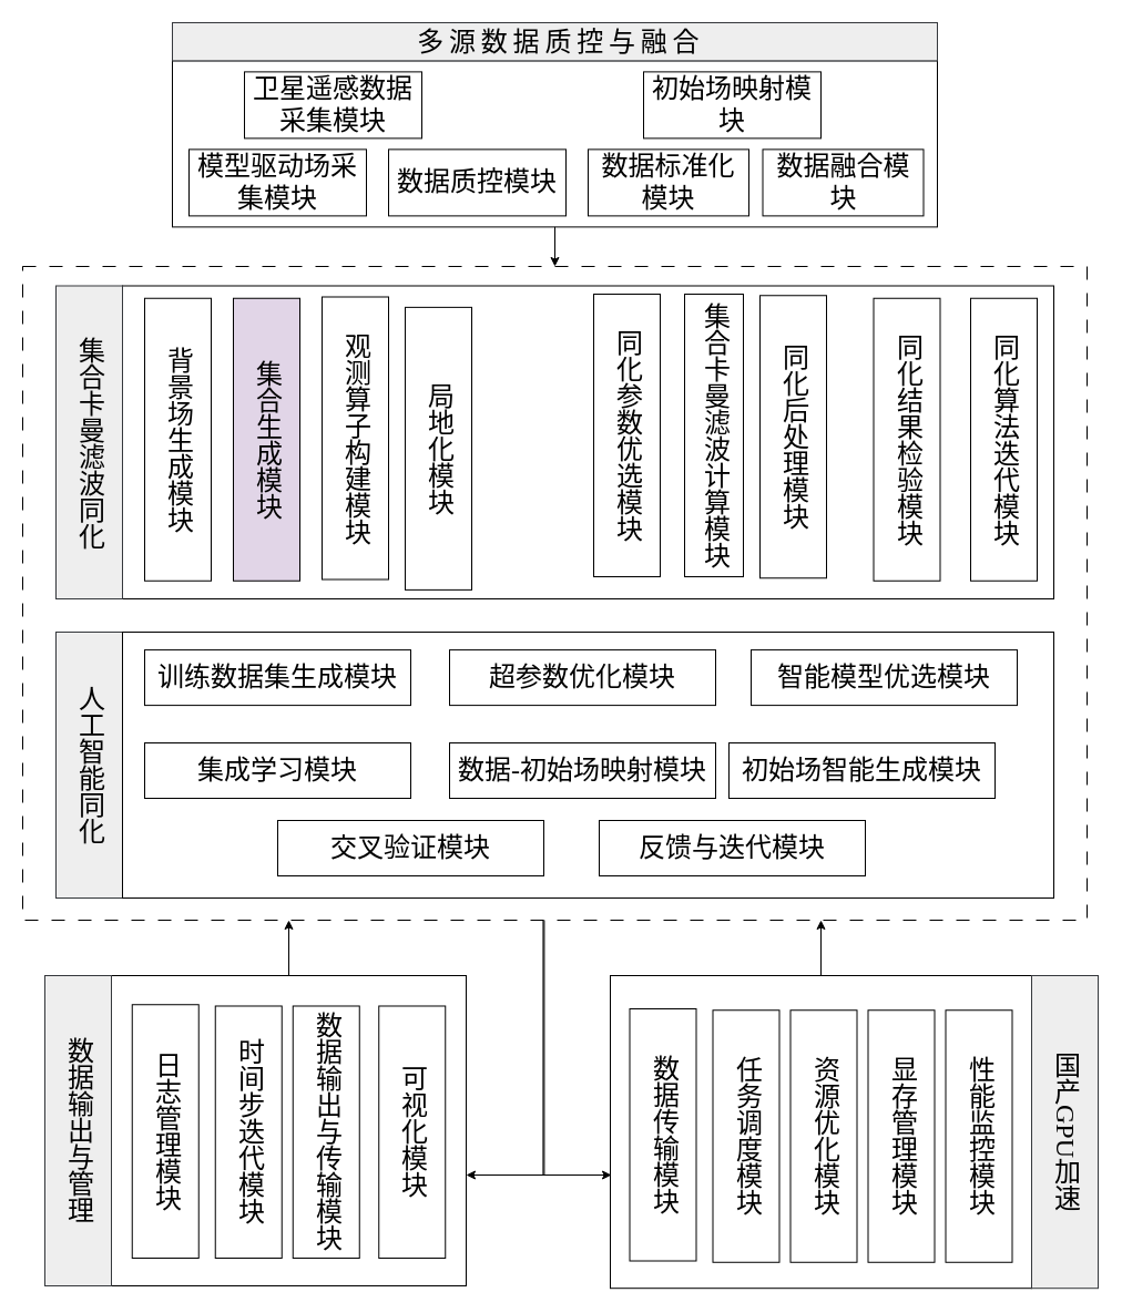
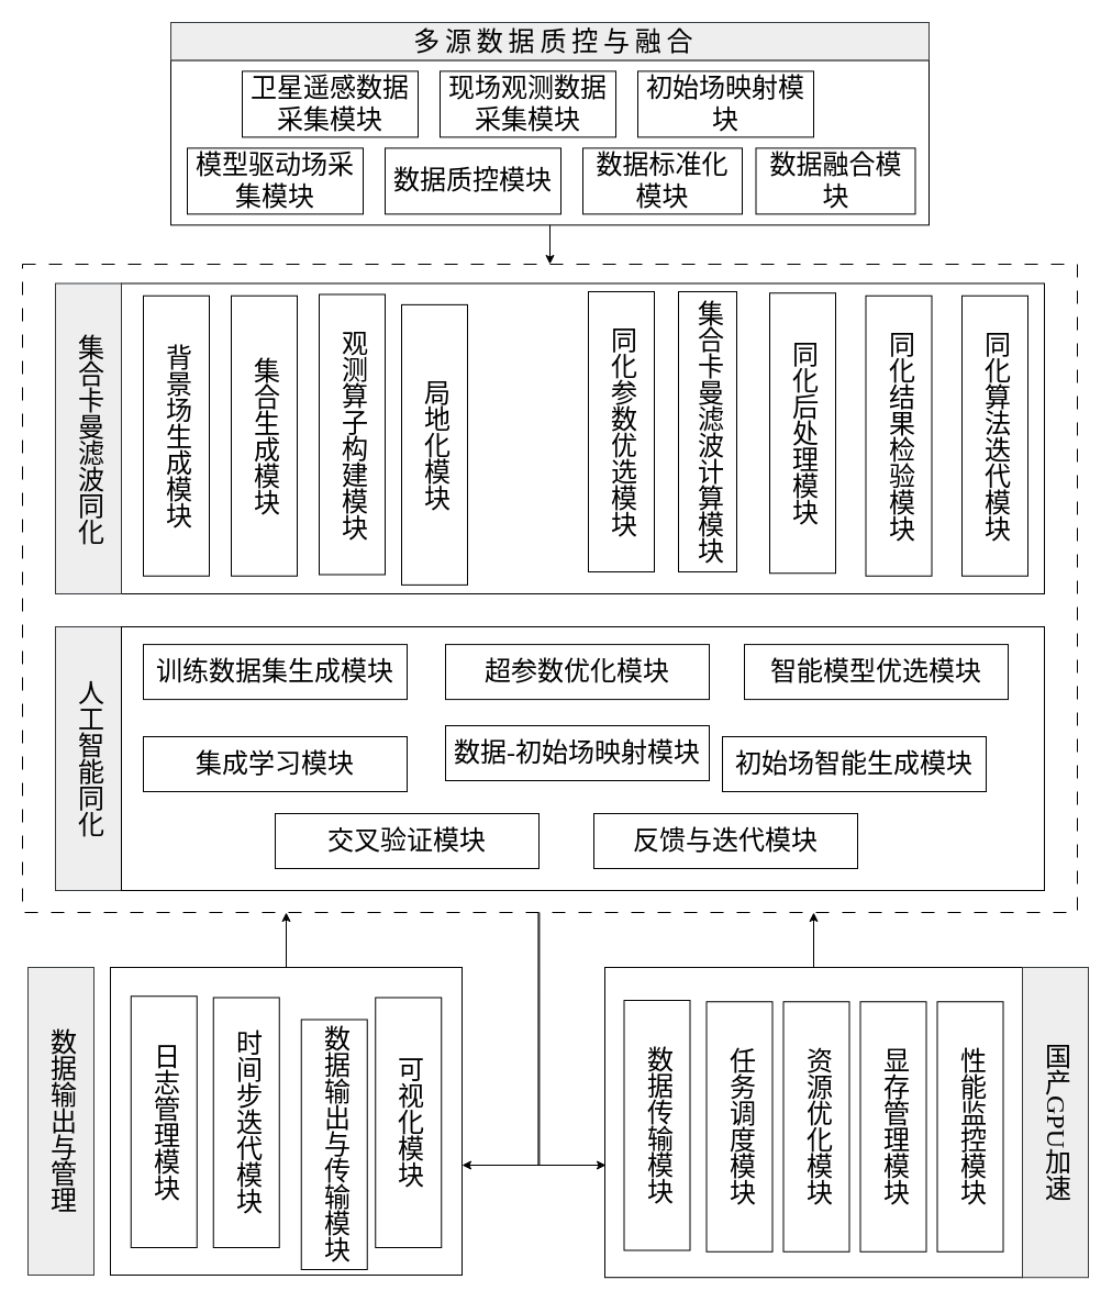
  <mxCell id="0" />
  <mxCell id="1" parent="0" />
  <mxCell id="2" value="" style="rounded=0;whiteSpace=wrap;html=1;fillColor=none;strokeColor=#000000;" vertex="1" parent="1"><mxGeometry x="550" y="880" width="380" height="282.2" as="geometry" /></mxCell>
  <mxCell id="3" style="edgeStyle=orthogonalEdgeStyle;rounded=0;orthogonalLoop=1;jettySize=auto;html=1;exitX=0.489;exitY=1;exitDx=0;exitDy=0;exitPerimeter=0;" edge="1" parent="1" source="4"><mxGeometry relative="1" as="geometry"><mxPoint x="551" y="1060" as="targetPoint" /><Array as="points"><mxPoint x="489" y="1060" /><mxPoint x="551" y="1060" /></Array></mxGeometry></mxCell>
  <mxCell id="4" value="" style="rounded=0;whiteSpace=wrap;html=1;fillColor=none;dashed=1;dashPattern=12 12;" vertex="1" parent="1"><mxGeometry x="20" y="240" width="960" height="590" as="geometry" /></mxCell>
  <mxCell id="5" value="" style="rounded=0;whiteSpace=wrap;html=1;fillColor=none;strokeColor=#000000;fontColor=#000000;" vertex="1" parent="1"><mxGeometry x="155" y="54.38" width="690" height="150" as="geometry" /></mxCell>
  <mxCell id="6" value="&lt;p style=&quot;margin-top: 0pt; margin-bottom: 0pt; margin-left: 0in; direction: ltr; unicode-bidi: embed; word-break: normal;&quot;&gt;&lt;font face=&quot;宋体&quot;&gt;&lt;span style=&quot;font-size: 24px;&quot;&gt;卫星遥感数据采集模块&lt;/span&gt;&lt;/font&gt;&lt;/p&gt;" style="rounded=0;whiteSpace=wrap;html=1;" vertex="1" parent="1"><mxGeometry x="220" y="64.38" width="160" height="60" as="geometry" /></mxCell>
+ <mxCell id="7" value="&lt;p style=&quot;margin-top: 0pt; margin-bottom: 0pt; margin-left: 0in; direction: ltr; unicode-bidi: embed; word-break: normal;&quot;&gt;&lt;font face=&quot;宋体&quot;&gt;&lt;span style=&quot;font-size: 24px;&quot;&gt;现场观测数据采集模块&lt;/span&gt;&lt;/font&gt;&lt;/p&gt;" style="rounded=0;whiteSpace=wrap;html=1;" vertex="1" parent="1"><mxGeometry x="400" y="64.38" width="160" height="60" as="geometry" /></mxCell>
  <mxCell id="8" value="&lt;p style=&quot;margin-top: 0pt; margin-bottom: 0pt; margin-left: 0in; direction: ltr; unicode-bidi: embed; word-break: normal;&quot;&gt;&lt;font face=&quot;宋体&quot;&gt;&lt;span style=&quot;font-size: 24px;&quot;&gt;初始场映射模块&lt;/span&gt;&lt;/font&gt;&lt;/p&gt;" style="rounded=0;whiteSpace=wrap;html=1;" vertex="1" parent="1"><mxGeometry x="580" y="64.38" width="160" height="60" as="geometry" /></mxCell>
  <mxCell id="9" value="&lt;p style=&quot;margin-top: 0pt; margin-bottom: 0pt; margin-left: 0in; direction: ltr; unicode-bidi: embed; word-break: normal;&quot;&gt;&lt;font face=&quot;宋体&quot;&gt;&lt;span style=&quot;font-size: 24px;&quot;&gt;模型驱动场采集模块&lt;/span&gt;&lt;/font&gt;&lt;/p&gt;" style="rounded=0;whiteSpace=wrap;html=1;" vertex="1" parent="1"><mxGeometry x="170" y="134.38" width="160" height="60" as="geometry" /></mxCell>
  <mxCell id="10" value="&lt;p style=&quot;margin-top: 0pt; margin-bottom: 0pt; margin-left: 0in; direction: ltr; unicode-bidi: embed; word-break: normal;&quot;&gt;&lt;font face=&quot;宋体&quot;&gt;&lt;span style=&quot;font-size: 24px;&quot;&gt;数据质控模块&lt;/span&gt;&lt;/font&gt;&lt;/p&gt;" style="rounded=0;whiteSpace=wrap;html=1;" vertex="1" parent="1"><mxGeometry x="350" y="134.38" width="160" height="60" as="geometry" /></mxCell>
  <mxCell id="11" value="&lt;p style=&quot;margin-top: 0pt; margin-bottom: 0pt; margin-left: 0in; direction: ltr; unicode-bidi: embed; word-break: normal;&quot;&gt;&lt;font face=&quot;宋体&quot;&gt;&lt;span style=&quot;font-size: 24px;&quot;&gt;数据标准化模块&lt;/span&gt;&lt;/font&gt;&lt;/p&gt;" style="rounded=0;whiteSpace=wrap;html=1;" vertex="1" parent="1"><mxGeometry x="530" y="134.38" width="145" height="60" as="geometry" /></mxCell>
  <mxCell id="12" value="" style="endArrow=classic;html=1;rounded=0;exitX=0.5;exitY=1;exitDx=0;exitDy=0;entryX=0.5;entryY=0;entryDx=0;entryDy=0;" edge="1" parent="1" source="5" target="4"><mxGeometry relative="1" as="geometry"><mxPoint x="130" y="350" as="sourcePoint" /><mxPoint x="270" y="250" as="targetPoint" /></mxGeometry></mxCell>
  <mxCell id="13" value="&lt;font face=&quot;宋体&quot;&gt;&lt;span style=&quot;font-size: 24px;&quot;&gt;多源数据质控与融合&lt;/span&gt;&lt;/font&gt;" style="rounded=0;whiteSpace=wrap;html=1;textDirection=vertical-lr;fillColor=#eeeeee;strokeColor=#36393d;" vertex="1" parent="1"><mxGeometry x="155" y="20" width="690" height="34.38" as="geometry" /></mxCell>
  <mxCell id="14" value="" style="rounded=0;whiteSpace=wrap;html=1;fillColor=none;strokeColor=#000000;" vertex="1" parent="1"><mxGeometry x="110" y="257.5" width="840" height="282.5" as="geometry" /></mxCell>
  <mxCell id="15" value="&lt;span style=&quot;line-height: 18px; font-family: 宋体;&quot;&gt;&lt;font style=&quot;font-size: 24px;&quot;&gt;集合卡曼滤波同化&lt;/font&gt;&lt;/span&gt;" style="rounded=0;whiteSpace=wrap;html=1;textDirection=vertical-lr;align=center;fillColor=#eeeeee;strokeColor=#36393d;" vertex="1" parent="1"><mxGeometry x="50" y="257.5" width="60" height="282.5" as="geometry" /></mxCell>
- <mxCell id="16" value="&lt;span style=&quot;line-height: 18px; font-family: 宋体;&quot;&gt;&lt;font style=&quot;font-size: 24px;&quot;&gt;集合生成模块&lt;/font&gt;&lt;/span&gt;" style="rounded=0;whiteSpace=wrap;html=1;textDirection=vertical-lr;align=center;fillColor=#e1d5e7;" vertex="1" parent="1"><mxGeometry x="210" y="268.75" width="60" height="255" as="geometry" /></mxCell>
+ <mxCell id="16" value="&lt;span style=&quot;line-height: 18px; font-family: 宋体;&quot;&gt;&lt;font style=&quot;font-size: 24px;&quot;&gt;集合生成模块&lt;/font&gt;&lt;/span&gt;" style="rounded=0;whiteSpace=wrap;html=1;textDirection=vertical-lr;align=center;" vertex="1" parent="1"><mxGeometry x="210" y="268.75" width="60" height="255" as="geometry" /></mxCell>
  <mxCell id="17" value="&lt;span style=&quot;line-height: 18px; font-family: 宋体;&quot;&gt;&lt;font style=&quot;font-size: 24px;&quot;&gt;观测算子构建模块&lt;/font&gt;&lt;/span&gt;" style="rounded=0;whiteSpace=wrap;html=1;textDirection=vertical-lr;align=center;" vertex="1" parent="1"><mxGeometry x="290" y="267.5" width="60" height="255" as="geometry" /></mxCell>
  <mxCell id="18" value="&lt;span style=&quot;line-height: 18px; font-family: 宋体;&quot;&gt;&lt;font style=&quot;font-size: 24px;&quot;&gt;局地化模块&lt;/font&gt;&lt;/span&gt;" style="rounded=0;whiteSpace=wrap;html=1;textDirection=vertical-lr;align=center;" vertex="1" parent="1"><mxGeometry x="365" y="276.88" width="60" height="255" as="geometry" /></mxCell>
  <mxCell id="19" value="&lt;span style=&quot;line-height: 18px; font-family: 宋体;&quot;&gt;&lt;font style=&quot;font-size: 24px;&quot;&gt;背景场生成模块&lt;/font&gt;&lt;/span&gt;" style="rounded=0;whiteSpace=wrap;html=1;textDirection=vertical-lr;align=center;" vertex="1" parent="1"><mxGeometry x="130" y="268.75" width="60" height="255" as="geometry" /></mxCell>
  <mxCell id="20" value="&lt;span style=&quot;line-height: 18px; font-family: 宋体;&quot;&gt;&lt;font style=&quot;font-size: 24px;&quot;&gt;人工智能同化&lt;/font&gt;&lt;/span&gt;" style="rounded=0;whiteSpace=wrap;html=1;textDirection=vertical-lr;align=center;fillColor=#eeeeee;strokeColor=#36393d;" vertex="1" parent="1"><mxGeometry x="50" y="570" width="60" height="240" as="geometry" /></mxCell>
  <mxCell id="21" value="" style="rounded=0;whiteSpace=wrap;html=1;fillColor=none;strokeColor=#000000;" vertex="1" parent="1"><mxGeometry x="110" y="570" width="840" height="240" as="geometry" /></mxCell>
  <mxCell id="22" value="&lt;p style=&quot;margin-top: 0pt; margin-bottom: 0pt; margin-left: 0in; direction: ltr; unicode-bidi: embed; word-break: normal;&quot;&gt;&lt;font face=&quot;宋体&quot;&gt;&lt;span style=&quot;font-size: 24px;&quot;&gt;训练数据集生成模块&lt;/span&gt;&lt;/font&gt;&lt;/p&gt;" style="rounded=0;whiteSpace=wrap;html=1;" vertex="1" parent="1"><mxGeometry x="130" y="586.1" width="240" height="50" as="geometry" /></mxCell>
  <mxCell id="23" value="&lt;p style=&quot;margin-top: 0pt; margin-bottom: 0pt; margin-left: 0in; direction: ltr; unicode-bidi: embed; word-break: normal;&quot;&gt;&lt;font face=&quot;宋体&quot;&gt;&lt;span style=&quot;font-size: 24px;&quot;&gt;交叉验证模块&lt;/span&gt;&lt;/font&gt;&lt;/p&gt;" style="rounded=0;whiteSpace=wrap;html=1;" vertex="1" parent="1"><mxGeometry x="250" y="740" width="240" height="50" as="geometry" /></mxCell>
  <mxCell id="24" value="&lt;p style=&quot;margin-top: 0pt; margin-bottom: 0pt; margin-left: 0in; direction: ltr; unicode-bidi: embed; word-break: normal;&quot;&gt;&lt;font face=&quot;宋体&quot;&gt;&lt;span style=&quot;font-size: 24px;&quot;&gt;集成学习模块&lt;/span&gt;&lt;/font&gt;&lt;/p&gt;" style="rounded=0;whiteSpace=wrap;html=1;" vertex="1" parent="1"><mxGeometry x="130" y="670" width="240" height="50" as="geometry" /></mxCell>
  <mxCell id="25" value="&lt;span style=&quot;line-height: 18px; font-family: 宋体;&quot;&gt;&lt;font style=&quot;font-size: 24px;&quot;&gt;国产GPU加速&lt;/font&gt;&lt;/span&gt;" style="rounded=0;whiteSpace=wrap;html=1;textDirection=vertical-lr;align=center;fillColor=#eeeeee;strokeColor=#36393d;" vertex="1" parent="1"><mxGeometry x="930" y="880" width="60" height="282.2" as="geometry" /></mxCell>
  <mxCell id="26" value="&lt;span style=&quot;line-height: 18px; font-family: 宋体;&quot;&gt;&lt;font style=&quot;font-size: 24px;&quot;&gt;显存管理模块&lt;/font&gt;&lt;/span&gt;" style="rounded=0;whiteSpace=wrap;html=1;textDirection=vertical-lr;align=center;" vertex="1" parent="1"><mxGeometry x="782.5" y="911.25" width="60" height="227.51" as="geometry" /></mxCell>
  <mxCell id="27" value="&lt;span style=&quot;line-height: 18px; font-family: 宋体;&quot;&gt;&lt;font style=&quot;font-size: 24px;&quot;&gt;性能监控模块&lt;/font&gt;&lt;/span&gt;" style="rounded=0;whiteSpace=wrap;html=1;textDirection=vertical-lr;align=center;" vertex="1" parent="1"><mxGeometry x="852.5" y="911.25" width="60" height="227.51" as="geometry" /></mxCell>
  <mxCell id="28" value="&lt;span style=&quot;line-height: 18px; font-family: 宋体;&quot;&gt;&lt;font style=&quot;font-size: 24px;&quot;&gt;资源优化模块&lt;/font&gt;&lt;/span&gt;" style="rounded=0;whiteSpace=wrap;html=1;textDirection=vertical-lr;align=center;" vertex="1" parent="1"><mxGeometry x="712.5" y="911.25" width="60" height="227.51" as="geometry" /></mxCell>
  <mxCell id="29" value="&lt;span style=&quot;line-height: 18px; font-family: 宋体;&quot;&gt;&lt;font style=&quot;font-size: 24px;&quot;&gt;任务调度模块&lt;/font&gt;&lt;/span&gt;" style="rounded=0;whiteSpace=wrap;html=1;textDirection=vertical-lr;align=center;" vertex="1" parent="1"><mxGeometry x="642.5" y="911.25" width="60" height="227.51" as="geometry" /></mxCell>
  <mxCell id="30" value="&lt;span style=&quot;line-height: 18px; font-family: 宋体;&quot;&gt;&lt;font style=&quot;font-size: 24px;&quot;&gt;数据传输模块&lt;/font&gt;&lt;/span&gt;" style="rounded=0;whiteSpace=wrap;html=1;textDirection=vertical-lr;align=center;" vertex="1" parent="1"><mxGeometry x="567.5" y="910" width="60" height="227.51" as="geometry" /></mxCell>
  <mxCell id="31" value="" style="rounded=0;whiteSpace=wrap;html=1;fillColor=none;strokeColor=#000000;" vertex="1" parent="1"><mxGeometry x="100" y="880" width="320" height="280" as="geometry" /></mxCell>
  <mxCell id="32" value="&lt;span style=&quot;line-height: 18px; font-family: 宋体;&quot;&gt;&lt;font style=&quot;font-size: 24px;&quot;&gt;日志管理模块&lt;/font&gt;&lt;/span&gt;" style="rounded=0;whiteSpace=wrap;html=1;textDirection=vertical-lr;align=center;" vertex="1" parent="1"><mxGeometry x="118.75" y="906.24" width="60" height="228.76" as="geometry" /></mxCell>
  <mxCell id="33" value="&lt;span style=&quot;line-height: 18px; font-family: 宋体;&quot;&gt;&lt;font style=&quot;font-size: 24px;&quot;&gt;时间步迭代模块&lt;/font&gt;&lt;/span&gt;" style="rounded=0;whiteSpace=wrap;html=1;textDirection=vertical-lr;align=center;" vertex="1" parent="1"><mxGeometry x="193.75" y="907.49" width="60" height="227.51" as="geometry" /></mxCell>
- <mxCell id="34" value="&lt;span style=&quot;line-height: 18px; font-family: 宋体;&quot;&gt;&lt;font style=&quot;font-size: 24px;&quot;&gt;数据输出与传输模块&lt;/font&gt;&lt;/span&gt;" style="rounded=0;whiteSpace=wrap;html=1;textDirection=vertical-lr;align=center;" vertex="1" parent="1"><mxGeometry x="263.75" y="907.49" width="60" height="227.51" as="geometry" /></mxCell>
- <mxCell id="35" value="&lt;span style=&quot;line-height: 18px; font-family: 宋体;&quot;&gt;&lt;font style=&quot;font-size: 24px;&quot;&gt;数据输出与管理&lt;/font&gt;&lt;/span&gt;" style="rounded=0;whiteSpace=wrap;html=1;textDirection=vertical-lr;align=center;fillColor=#eeeeee;strokeColor=#36393d;" vertex="1" parent="1"><mxGeometry x="40" y="880" width="60" height="280" as="geometry" /></mxCell>
+ <mxCell id="34" value="&lt;span style=&quot;line-height: 18px; font-family: 宋体;&quot;&gt;&lt;font style=&quot;font-size: 24px;&quot;&gt;数据输出与传输模块&lt;/font&gt;&lt;/span&gt;" style="rounded=0;whiteSpace=wrap;html=1;textDirection=vertical-lr;align=center;" vertex="1" parent="1"><mxGeometry x="273.75" y="927.49" width="60" height="227.51" as="geometry" /></mxCell>
+ <mxCell id="35" value="&lt;span style=&quot;line-height: 18px; font-family: 宋体;&quot;&gt;&lt;font style=&quot;font-size: 24px;&quot;&gt;数据输出与管理&lt;/font&gt;&lt;/span&gt;" style="rounded=0;whiteSpace=wrap;html=1;textDirection=vertical-lr;align=center;fillColor=#eeeeee;strokeColor=#36393d;" vertex="1" parent="1"><mxGeometry x="25" y="880" width="60" height="280" as="geometry" /></mxCell>
  <mxCell id="36" value="&lt;p style=&quot;margin-top: 0pt; margin-bottom: 0pt; margin-left: 0in; direction: ltr; unicode-bidi: embed; word-break: normal;&quot;&gt;&lt;font face=&quot;宋体&quot;&gt;&lt;span style=&quot;font-size: 24px;&quot;&gt;数据融合模块&lt;/span&gt;&lt;/font&gt;&lt;/p&gt;" style="rounded=0;whiteSpace=wrap;html=1;" vertex="1" parent="1"><mxGeometry x="687.5" y="134.38" width="145" height="60" as="geometry" /></mxCell>
  <mxCell id="37" value="&lt;span style=&quot;line-height: 18px; font-family: 宋体;&quot;&gt;&lt;font style=&quot;font-size: 24px;&quot;&gt;同化参数优选模块&lt;/font&gt;&lt;/span&gt;" style="rounded=0;whiteSpace=wrap;html=1;textDirection=vertical-lr;align=center;" vertex="1" parent="1"><mxGeometry x="535" y="265" width="60" height="255" as="geometry" /></mxCell>
  <mxCell id="38" value="&lt;span style=&quot;line-height: 18px; font-family: 宋体;&quot;&gt;&lt;font style=&quot;font-size: 24px;&quot;&gt;集合卡曼滤波计算模块&lt;/font&gt;&lt;/span&gt;" style="rounded=0;whiteSpace=wrap;html=1;textDirection=vertical-lr;align=center;" vertex="1" parent="1"><mxGeometry x="617" y="265" width="53" height="255" as="geometry" /></mxCell>
- <mxCell id="39" value="&lt;span style=&quot;line-height: 18px; font-family: 宋体;&quot;&gt;&lt;font style=&quot;font-size: 24px;&quot;&gt;同化后处理模块&lt;/font&gt;&lt;/span&gt;" style="rounded=0;whiteSpace=wrap;html=1;textDirection=vertical-lr;align=center;" vertex="1" parent="1"><mxGeometry x="685" y="266.25" width="60" height="255" as="geometry" /></mxCell>
+ <mxCell id="39" value="&lt;span style=&quot;line-height: 18px; font-family: 宋体;&quot;&gt;&lt;font style=&quot;font-size: 24px;&quot;&gt;同化后处理模块&lt;/font&gt;&lt;/span&gt;" style="rounded=0;whiteSpace=wrap;html=1;textDirection=vertical-lr;align=center;" vertex="1" parent="1"><mxGeometry x="700" y="266.25" width="60" height="255" as="geometry" /></mxCell>
  <mxCell id="40" value="&lt;span style=&quot;line-height: 18px; font-family: 宋体;&quot;&gt;&lt;font style=&quot;font-size: 24px;&quot;&gt;同化结果检验模块&lt;/font&gt;&lt;/span&gt;" style="rounded=0;whiteSpace=wrap;html=1;textDirection=vertical-lr;align=center;" vertex="1" parent="1"><mxGeometry x="787.5" y="268.75" width="60" height="255" as="geometry" /></mxCell>
  <mxCell id="41" value="&lt;span style=&quot;line-height: 18px; font-family: 宋体;&quot;&gt;&lt;font style=&quot;font-size: 24px;&quot;&gt;同化算法迭代模块&lt;/font&gt;&lt;/span&gt;" style="rounded=0;whiteSpace=wrap;html=1;textDirection=vertical-lr;align=center;" vertex="1" parent="1"><mxGeometry x="875" y="268.75" width="60" height="255" as="geometry" /></mxCell>
  <mxCell id="42" value="&lt;p style=&quot;margin-top: 0pt; margin-bottom: 0pt; margin-left: 0in; direction: ltr; unicode-bidi: embed; word-break: normal;&quot;&gt;&lt;font face=&quot;宋体&quot;&gt;&lt;span style=&quot;font-size: 24px;&quot;&gt;超参数优化模块&lt;/span&gt;&lt;/font&gt;&lt;/p&gt;" style="rounded=0;whiteSpace=wrap;html=1;" vertex="1" parent="1"><mxGeometry x="405" y="586.1" width="240" height="50" as="geometry" /></mxCell>
  <mxCell id="43" value="&lt;p style=&quot;margin-top: 0pt; margin-bottom: 0pt; margin-left: 0in; direction: ltr; unicode-bidi: embed; word-break: normal;&quot;&gt;&lt;font face=&quot;宋体&quot;&gt;&lt;span style=&quot;font-size: 24px;&quot;&gt;智能模型优选模块&lt;/span&gt;&lt;/font&gt;&lt;/p&gt;" style="rounded=0;whiteSpace=wrap;html=1;" vertex="1" parent="1"><mxGeometry x="677" y="586.1" width="240" height="50" as="geometry" /></mxCell>
- <mxCell id="44" value="&lt;p style=&quot;margin-top: 0pt; margin-bottom: 0pt; margin-left: 0in; direction: ltr; unicode-bidi: embed; word-break: normal;&quot;&gt;&lt;font face=&quot;宋体&quot;&gt;&lt;span style=&quot;font-size: 24px;&quot;&gt;数据-初始场映射模块&lt;/span&gt;&lt;/font&gt;&lt;/p&gt;" style="rounded=0;whiteSpace=wrap;html=1;" vertex="1" parent="1"><mxGeometry x="405" y="670" width="240" height="50" as="geometry" /></mxCell>
+ <mxCell id="44" value="&lt;p style=&quot;margin-top: 0pt; margin-bottom: 0pt; margin-left: 0in; direction: ltr; unicode-bidi: embed; word-break: normal;&quot;&gt;&lt;font face=&quot;宋体&quot;&gt;&lt;span style=&quot;font-size: 24px;&quot;&gt;数据-初始场映射模块&lt;/span&gt;&lt;/font&gt;&lt;/p&gt;" style="rounded=0;whiteSpace=wrap;html=1;" vertex="1" parent="1"><mxGeometry x="405" y="660" width="240" height="50" as="geometry" /></mxCell>
  <mxCell id="45" value="&lt;p style=&quot;margin-top: 0pt; margin-bottom: 0pt; margin-left: 0in; direction: ltr; unicode-bidi: embed; word-break: normal;&quot;&gt;&lt;font face=&quot;宋体&quot;&gt;&lt;span style=&quot;font-size: 24px;&quot;&gt;初始场智能生成模块&lt;/span&gt;&lt;/font&gt;&lt;/p&gt;" style="rounded=0;whiteSpace=wrap;html=1;" vertex="1" parent="1"><mxGeometry x="657" y="670" width="240" height="50" as="geometry" /></mxCell>
  <mxCell id="46" value="&lt;p style=&quot;margin-top: 0pt; margin-bottom: 0pt; margin-left: 0in; direction: ltr; unicode-bidi: embed; word-break: normal;&quot;&gt;&lt;font face=&quot;宋体&quot;&gt;&lt;span style=&quot;font-size: 24px;&quot;&gt;反馈与迭代模块&lt;/span&gt;&lt;/font&gt;&lt;/p&gt;" style="rounded=0;whiteSpace=wrap;html=1;" vertex="1" parent="1"><mxGeometry x="540" y="740" width="240" height="50" as="geometry" /></mxCell>
  <mxCell id="47" style="edgeStyle=orthogonalEdgeStyle;rounded=0;orthogonalLoop=1;jettySize=auto;html=1;exitX=0.5;exitY=0;exitDx=0;exitDy=0;entryX=0.75;entryY=1;entryDx=0;entryDy=0;" edge="1" parent="1" source="2" target="4"><mxGeometry relative="1" as="geometry" /></mxCell>
  <mxCell id="48" value="&lt;span style=&quot;line-height: 18px; font-family: 宋体;&quot;&gt;&lt;font style=&quot;font-size: 24px;&quot;&gt;可视化模块&lt;/font&gt;&lt;/span&gt;" style="rounded=0;whiteSpace=wrap;html=1;textDirection=vertical-lr;align=center;" vertex="1" parent="1"><mxGeometry x="341.25" y="907.49" width="60" height="227.51" as="geometry" /></mxCell>
  <mxCell id="49" value="" style="endArrow=classic;html=1;rounded=0;exitX=0.5;exitY=0;exitDx=0;exitDy=0;entryX=0.25;entryY=1;entryDx=0;entryDy=0;" edge="1" parent="1" source="31" target="4"><mxGeometry width="50" height="50" relative="1" as="geometry"><mxPoint x="360" y="780" as="sourcePoint" /><mxPoint x="410" y="730" as="targetPoint" /></mxGeometry></mxCell>
  <mxCell id="50" style="edgeStyle=orthogonalEdgeStyle;rounded=0;orthogonalLoop=1;jettySize=auto;html=1;exitX=0.49;exitY=1;exitDx=0;exitDy=0;exitPerimeter=0;" edge="1" parent="1" source="4"><mxGeometry relative="1" as="geometry"><mxPoint x="420" y="1060" as="targetPoint" /><Array as="points"><mxPoint x="490" y="1060" /><mxPoint x="419" y="1060" /></Array></mxGeometry></mxCell>
